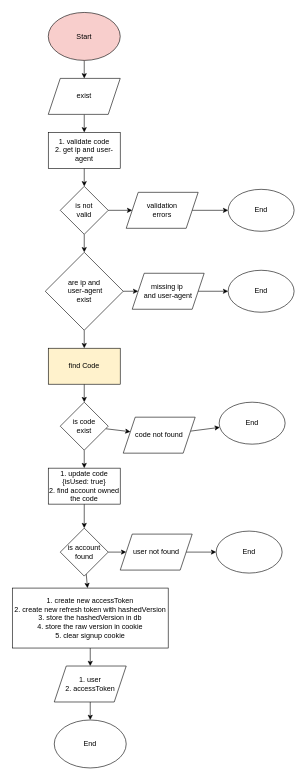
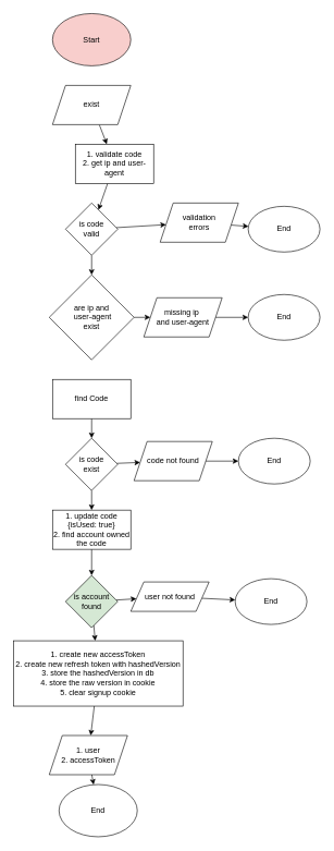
  <mxCell id="0" />
  <mxCell id="1" parent="0" />
- <mxCell id="2" value="" style="edgeStyle=none;html=1;" parent="1" source="3" target="5" edge="1"><mxGeometry relative="1" as="geometry" /></mxCell>
  <mxCell id="3" value="Start" style="ellipse;whiteSpace=wrap;html=1;fillColor=#f8cecc;" parent="1" vertex="1"><mxGeometry x="80" width="120" height="80" as="geometry" y="20" /></mxCell>
  <mxCell id="4" value="" style="edgeStyle=none;html=1;" parent="1" source="5" target="13" edge="1"><mxGeometry relative="1" as="geometry" /></mxCell>
  <mxCell id="5" value="exist" style="shape=parallelogram;perimeter=parallelogramPerimeter;whiteSpace=wrap;html=1;fixedSize=1;" parent="1" vertex="1"><mxGeometry x="80" y="130" width="120" height="60" as="geometry" /></mxCell>
  <mxCell id="6" value="" style="edgeStyle=none;html=1;" parent="1" source="8" target="10" edge="1"><mxGeometry relative="1" as="geometry" /></mxCell>
  <mxCell id="7" value="" style="edgeStyle=none;html=1;" parent="1" source="8" target="16" edge="1"><mxGeometry relative="1" as="geometry" /></mxCell>
- <mxCell id="8" value="is not&lt;div&gt;valid&lt;/div&gt;" style="rhombus;whiteSpace=wrap;html=1;" parent="1" vertex="1"><mxGeometry x="100" y="310" width="80" height="80" as="geometry" /></mxCell>
+ <mxCell id="8" value="is code&lt;div&gt;valid&lt;/div&gt;" style="rhombus;whiteSpace=wrap;html=1;" parent="1" vertex="1"><mxGeometry x="100" y="310" width="80" height="80" as="geometry" /></mxCell>
  <mxCell id="9" value="" style="edgeStyle=none;html=1;" parent="1" source="10" target="11" edge="1"><mxGeometry relative="1" as="geometry" /></mxCell>
- <mxCell id="10" value="validation&lt;div&gt;errors&lt;/div&gt;" style="shape=parallelogram;perimeter=parallelogramPerimeter;whiteSpace=wrap;html=1;fixedSize=1;" parent="1" vertex="1"><mxGeometry x="210" y="320" width="120" height="60" as="geometry" /></mxCell>
+ <mxCell id="10" value="validation&lt;div&gt;errors&lt;/div&gt;" style="shape=parallelogram;perimeter=parallelogramPerimeter;whiteSpace=wrap;html=1;fixedSize=1;" parent="1" vertex="1"><mxGeometry x="245" y="310" width="120" height="60" as="geometry" /></mxCell>
  <mxCell id="11" value="End" style="ellipse;whiteSpace=wrap;html=1;" parent="1" vertex="1"><mxGeometry x="380" y="315" width="110" height="70" as="geometry" /></mxCell>
  <mxCell id="12" value="" style="edgeStyle=none;html=1;" parent="1" source="13" target="8" edge="1"><mxGeometry relative="1" as="geometry" /></mxCell>
- <mxCell id="13" value="1. validate code&lt;div&gt;2. get ip and user-agent&lt;/div&gt;" style="rounded=0;whiteSpace=wrap;html=1;" parent="1" vertex="1"><mxGeometry x="80" y="220" width="120" height="60" as="geometry" /></mxCell>
+ <mxCell id="13" value="1. validate code&lt;div&gt;2. get ip and user-agent&lt;/div&gt;" style="rounded=0;whiteSpace=wrap;html=1;" parent="1" vertex="1"><mxGeometry x="115" y="220" width="120" height="60" as="geometry" /></mxCell>
  <mxCell id="14" value="" style="edgeStyle=none;html=1;" parent="1" source="16" target="18" edge="1"><mxGeometry relative="1" as="geometry" /></mxCell>
- <mxCell id="15" value="" style="edgeStyle=none;html=1;" parent="1" source="16" target="21" edge="1"><mxGeometry relative="1" as="geometry" /></mxCell>
  <mxCell id="16" value="are ip and&lt;div&gt;&amp;nbsp;user-agent&lt;div&gt;exist&lt;/div&gt;&lt;/div&gt;" style="rhombus;whiteSpace=wrap;html=1;" parent="1" vertex="1"><mxGeometry x="75" y="420" width="130" height="130" as="geometry" /></mxCell>
  <mxCell id="17" value="" style="edgeStyle=none;html=1;" parent="1" source="18" target="19" edge="1"><mxGeometry relative="1" as="geometry" /></mxCell>
  <mxCell id="18" value="missing ip&amp;nbsp;&lt;div&gt;and user-agent&lt;/div&gt;" style="shape=parallelogram;perimeter=parallelogramPerimeter;whiteSpace=wrap;html=1;fixedSize=1;" parent="1" vertex="1"><mxGeometry x="220" y="455" width="120" height="60" as="geometry" /></mxCell>
  <mxCell id="19" value="End" style="ellipse;whiteSpace=wrap;html=1;" parent="1" vertex="1"><mxGeometry x="380" y="450" width="110" height="70" as="geometry" /></mxCell>
  <mxCell id="20" value="" style="edgeStyle=none;html=1;" parent="1" source="21" target="24" edge="1"><mxGeometry relative="1" as="geometry" /></mxCell>
- <mxCell id="21" value="find Code" style="rounded=0;whiteSpace=wrap;html=1;fillColor=#fff2cc;" parent="1" vertex="1"><mxGeometry x="80" y="580" width="120" height="60" as="geometry" /></mxCell>
+ <mxCell id="21" value="find Code" style="rounded=0;whiteSpace=wrap;html=1;" parent="1" vertex="1"><mxGeometry x="80" y="580" width="120" height="60" as="geometry" /></mxCell>
  <mxCell id="22" value="" style="edgeStyle=none;html=1;" parent="1" source="24" target="26" edge="1"><mxGeometry relative="1" as="geometry" /></mxCell>
  <mxCell id="23" value="" style="edgeStyle=none;html=1;" parent="1" source="24" target="29" edge="1"><mxGeometry relative="1" as="geometry" /></mxCell>
  <mxCell id="24" value="is code&lt;div&gt;exist&lt;/div&gt;" style="rhombus;whiteSpace=wrap;html=1;" parent="1" vertex="1"><mxGeometry x="100" y="670" width="80" height="80" as="geometry" /></mxCell>
  <mxCell id="25" value="" style="edgeStyle=none;html=1;" parent="1" source="26" target="27" edge="1"><mxGeometry relative="1" as="geometry" /></mxCell>
- <mxCell id="26" value="code not found" style="shape=parallelogram;perimeter=parallelogramPerimeter;whiteSpace=wrap;html=1;fixedSize=1;" parent="1" vertex="1"><mxGeometry x="205" y="695" width="120" height="60" as="geometry" /></mxCell>
+ <mxCell id="26" value="code not found" style="shape=parallelogram;perimeter=parallelogramPerimeter;whiteSpace=wrap;html=1;fixedSize=1;" parent="1" vertex="1"><mxGeometry x="205" y="675" width="120" height="60" as="geometry" /></mxCell>
  <mxCell id="27" value="End" style="ellipse;whiteSpace=wrap;html=1;" parent="1" vertex="1"><mxGeometry x="365" y="670" width="110" height="70" as="geometry" /></mxCell>
  <mxCell id="28" value="" style="edgeStyle=none;html=1;" parent="1" source="29" target="32" edge="1"><mxGeometry relative="1" as="geometry" /></mxCell>
  <mxCell id="29" value="1. update code&lt;div&gt;{isUsed: true}&lt;/div&gt;&lt;div&gt;2. find account owned the code&lt;/div&gt;" style="rounded=0;whiteSpace=wrap;html=1;" parent="1" vertex="1"><mxGeometry x="80" y="780" width="120" height="60" as="geometry" /></mxCell>
  <mxCell id="30" value="" style="edgeStyle=none;html=1;" parent="1" source="32" target="34" edge="1"><mxGeometry relative="1" as="geometry" /></mxCell>
  <mxCell id="31" value="" style="edgeStyle=none;html=1;" parent="1" source="32" target="37" edge="1"><mxGeometry relative="1" as="geometry" /></mxCell>
- <mxCell id="32" value="is account&lt;div&gt;found&lt;/div&gt;" style="rhombus;whiteSpace=wrap;html=1;" parent="1" vertex="1"><mxGeometry x="100" y="880" width="80" height="80" as="geometry" /></mxCell>
+ <mxCell id="32" value="is account&lt;div&gt;found&lt;/div&gt;" style="rhombus;whiteSpace=wrap;html=1;fillColor=#d5e8d4;" parent="1" vertex="1"><mxGeometry x="100" y="880" width="80" height="80" as="geometry" /></mxCell>
  <mxCell id="33" value="" style="edgeStyle=none;html=1;" parent="1" source="34" target="35" edge="1"><mxGeometry relative="1" as="geometry" /></mxCell>
- <mxCell id="34" value="user not found" style="shape=parallelogram;perimeter=parallelogramPerimeter;whiteSpace=wrap;html=1;fixedSize=1;" parent="1" vertex="1"><mxGeometry x="200" y="890" width="120" height="60" as="geometry" /></mxCell>
+ <mxCell id="34" value="user not found" style="shape=parallelogram;perimeter=parallelogramPerimeter;whiteSpace=wrap;html=1;fixedSize=1;" parent="1" vertex="1"><mxGeometry x="200" y="890" width="120" height="45" as="geometry" /></mxCell>
  <mxCell id="35" value="End" style="ellipse;whiteSpace=wrap;html=1;" parent="1" vertex="1"><mxGeometry x="360" y="885" width="110" height="70" as="geometry" /></mxCell>
  <mxCell id="36" value="" style="edgeStyle=none;html=1;" parent="1" source="37" target="39" edge="1"><mxGeometry relative="1" as="geometry" /></mxCell>
  <mxCell id="37" value="1. create new accessToken&lt;div&gt;2. create new refresh token with hashedVersion&lt;/div&gt;&lt;div&gt;3. store the hashedVersion in db&lt;/div&gt;&lt;div&gt;4. store the raw version in cookie&lt;/div&gt;&lt;div&gt;5. clear signup cookie&lt;/div&gt;" style="rounded=0;whiteSpace=wrap;html=1;" parent="1" vertex="1"><mxGeometry x="20" y="980" width="260" height="100" as="geometry" /></mxCell>
  <mxCell id="38" value="" style="edgeStyle=none;html=1;" parent="1" source="39" target="40" edge="1"><mxGeometry relative="1" as="geometry" /></mxCell>
- <mxCell id="39" value="1. user&lt;div&gt;2. accessToken&lt;/div&gt;" style="shape=parallelogram;perimeter=parallelogramPerimeter;whiteSpace=wrap;html=1;fixedSize=1;" parent="1" vertex="1"><mxGeometry x="90" y="1110" width="120" height="60" as="geometry" /></mxCell>
+ <mxCell id="39" value="1. user&lt;div&gt;2. accessToken&lt;/div&gt;" style="shape=parallelogram;perimeter=parallelogramPerimeter;whiteSpace=wrap;html=1;fixedSize=1;" parent="1" vertex="1"><mxGeometry x="75" y="1125" width="120" height="60" as="geometry" /></mxCell>
  <mxCell id="40" value="End" style="ellipse;whiteSpace=wrap;html=1;" parent="1" vertex="1"><mxGeometry x="90" y="1200" width="120" height="80" as="geometry" /></mxCell>
